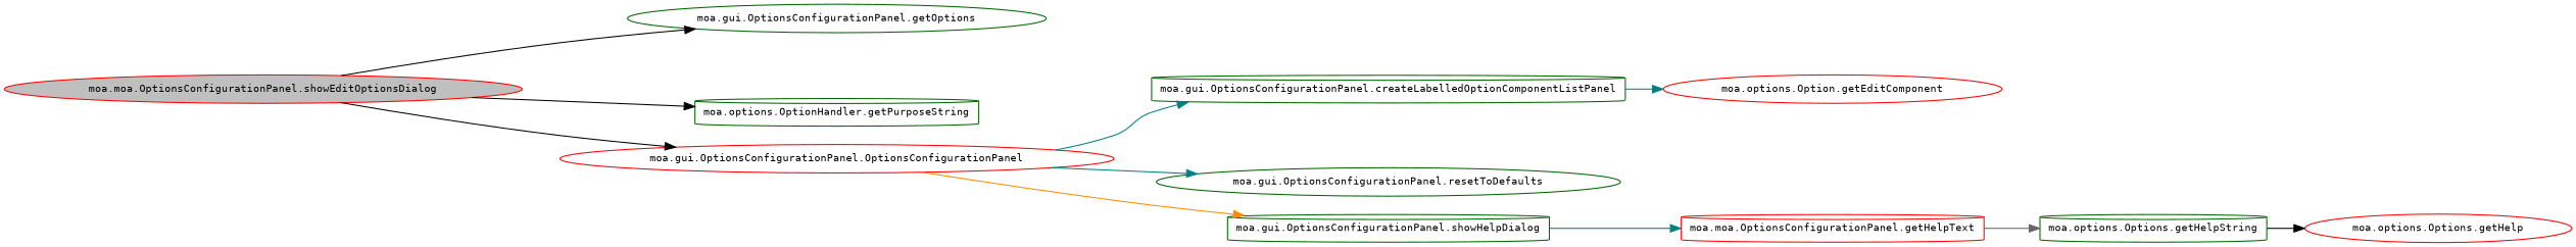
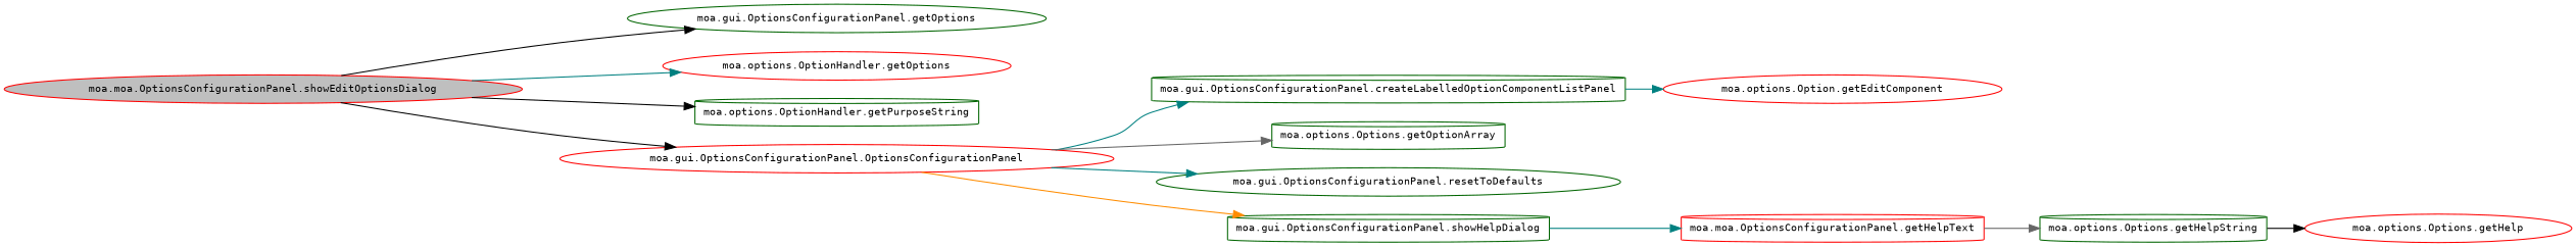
  digraph {
    fontname="DejaVu Sans Mono"
    rankdir=LR
    node [color=darkgreen fillcolor=white fontname="DejaVu Sans Mono" fontsize=10 shape=ellipse style=filled]
    edge [color=teal fontname="DejaVu Sans Mono" fontsize=10 labelfontname=Helvetica labelfontsize=10 style=solid]
    n1 [color=red fillcolor=grey75 fontcolor=black height=0.2 label="moa.moa.OptionsConfigurationPanel.showEditOptionsDialog" width=0.4]
    n2 [height=0.2 label="moa.gui.OptionsConfigurationPanel.getOptions" width=0.4]
+   n3 [color=red height=0.2 label="moa.options.OptionHandler.getOptions" width=0.4]
    n4 [height=0.2 label="moa.options.OptionHandler.getPurposeString" shape=cylinder width=0.4]
    n5 [color=red height=0.2 label="moa.gui.OptionsConfigurationPanel.OptionsConfigurationPanel" width=0.4]
    n6 [height=0.2 label="moa.gui.OptionsConfigurationPanel.createLabelledOptionComponentListPanel" shape=cylinder width=0.4]
+   n7 [height=0.2 label="moa.options.Options.getOptionArray" shape=cylinder width=0.4]
    n8 [height=0.2 label="moa.gui.OptionsConfigurationPanel.resetToDefaults" width=0.4]
    n9 [height=0.2 label="moa.gui.OptionsConfigurationPanel.showHelpDialog" shape=cylinder width=0.4]
    n10 [color=red height=0.2 label="moa.options.Option.getEditComponent" width=0.4]
    n11 [color=red height=0.2 label="moa.moa.OptionsConfigurationPanel.getHelpText" shape=cylinder width=0.4]
    n12 [height=0.2 label="moa.options.Options.getHelpString" shape=cylinder width=0.4]
    n13 [color=red height=0.2 label="moa.options.Options.getHelp" width=0.4]
    n1 -> n2 [color=black]
+   n1 -> n3
    n1 -> n4 [color=black]
    n1 -> n5 [color=black]
    n5 -> n6
+   n5 -> n7 [color=gray40]
    n5 -> n8
    n5 -> n9 [color=darkorange]
    n6 -> n10
    n9 -> n11
    n11 -> n12 [color=gray40]
    n12 -> n13 [color=black]
  }
